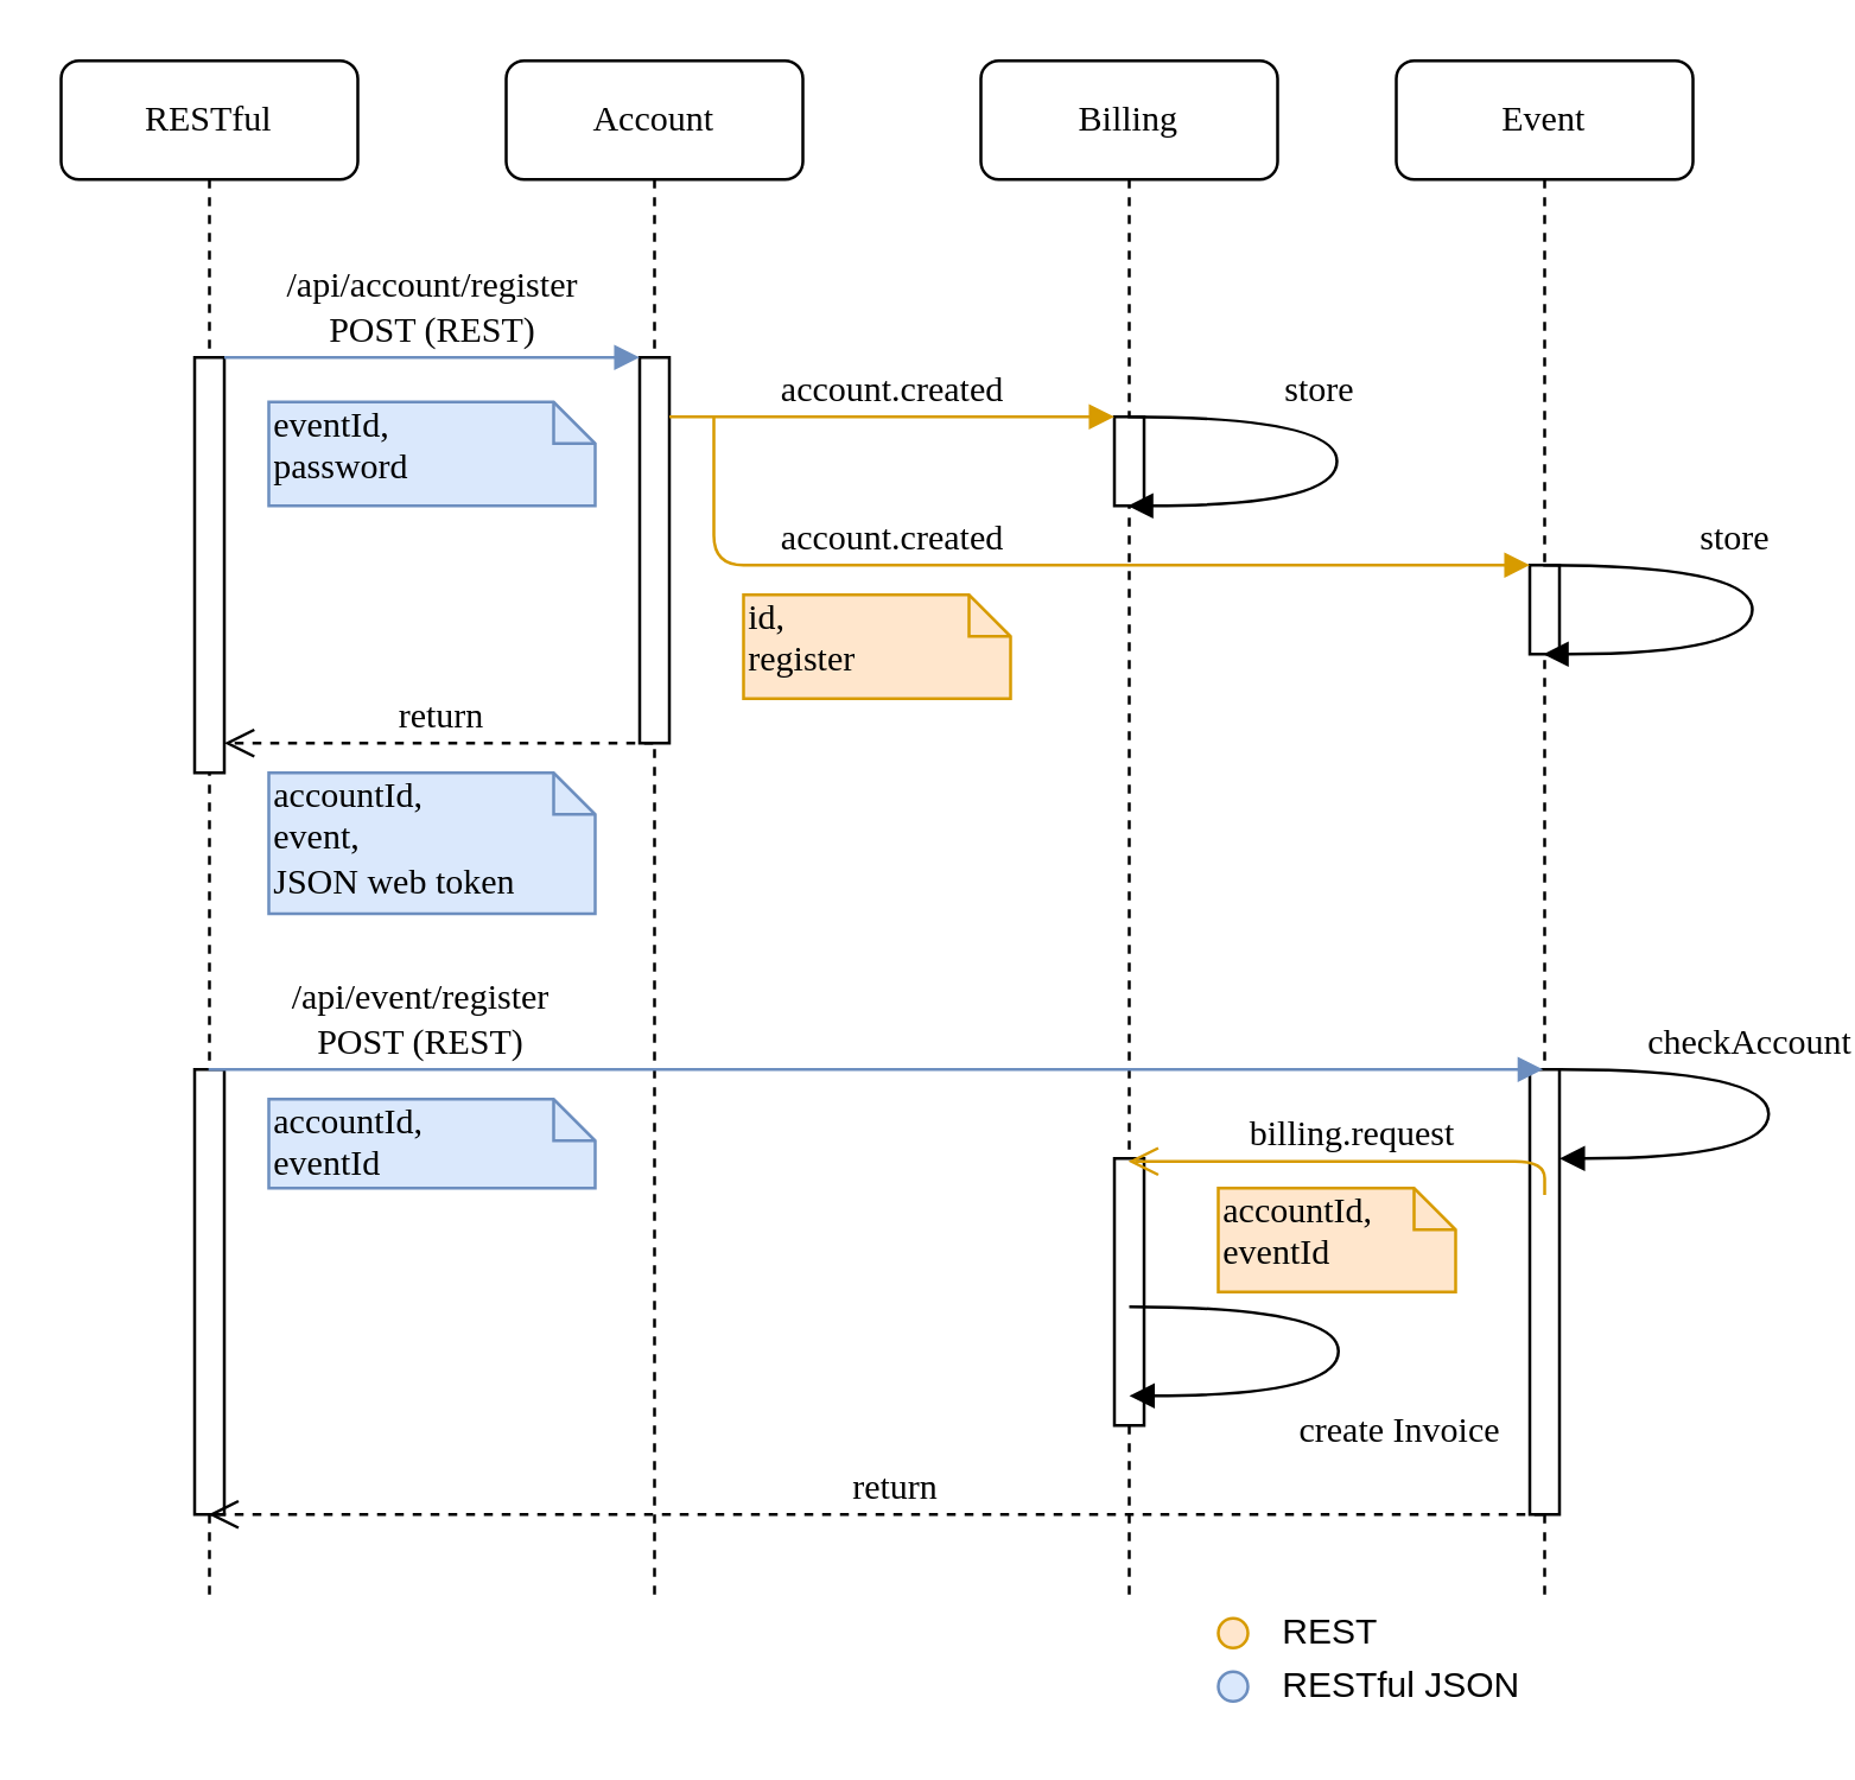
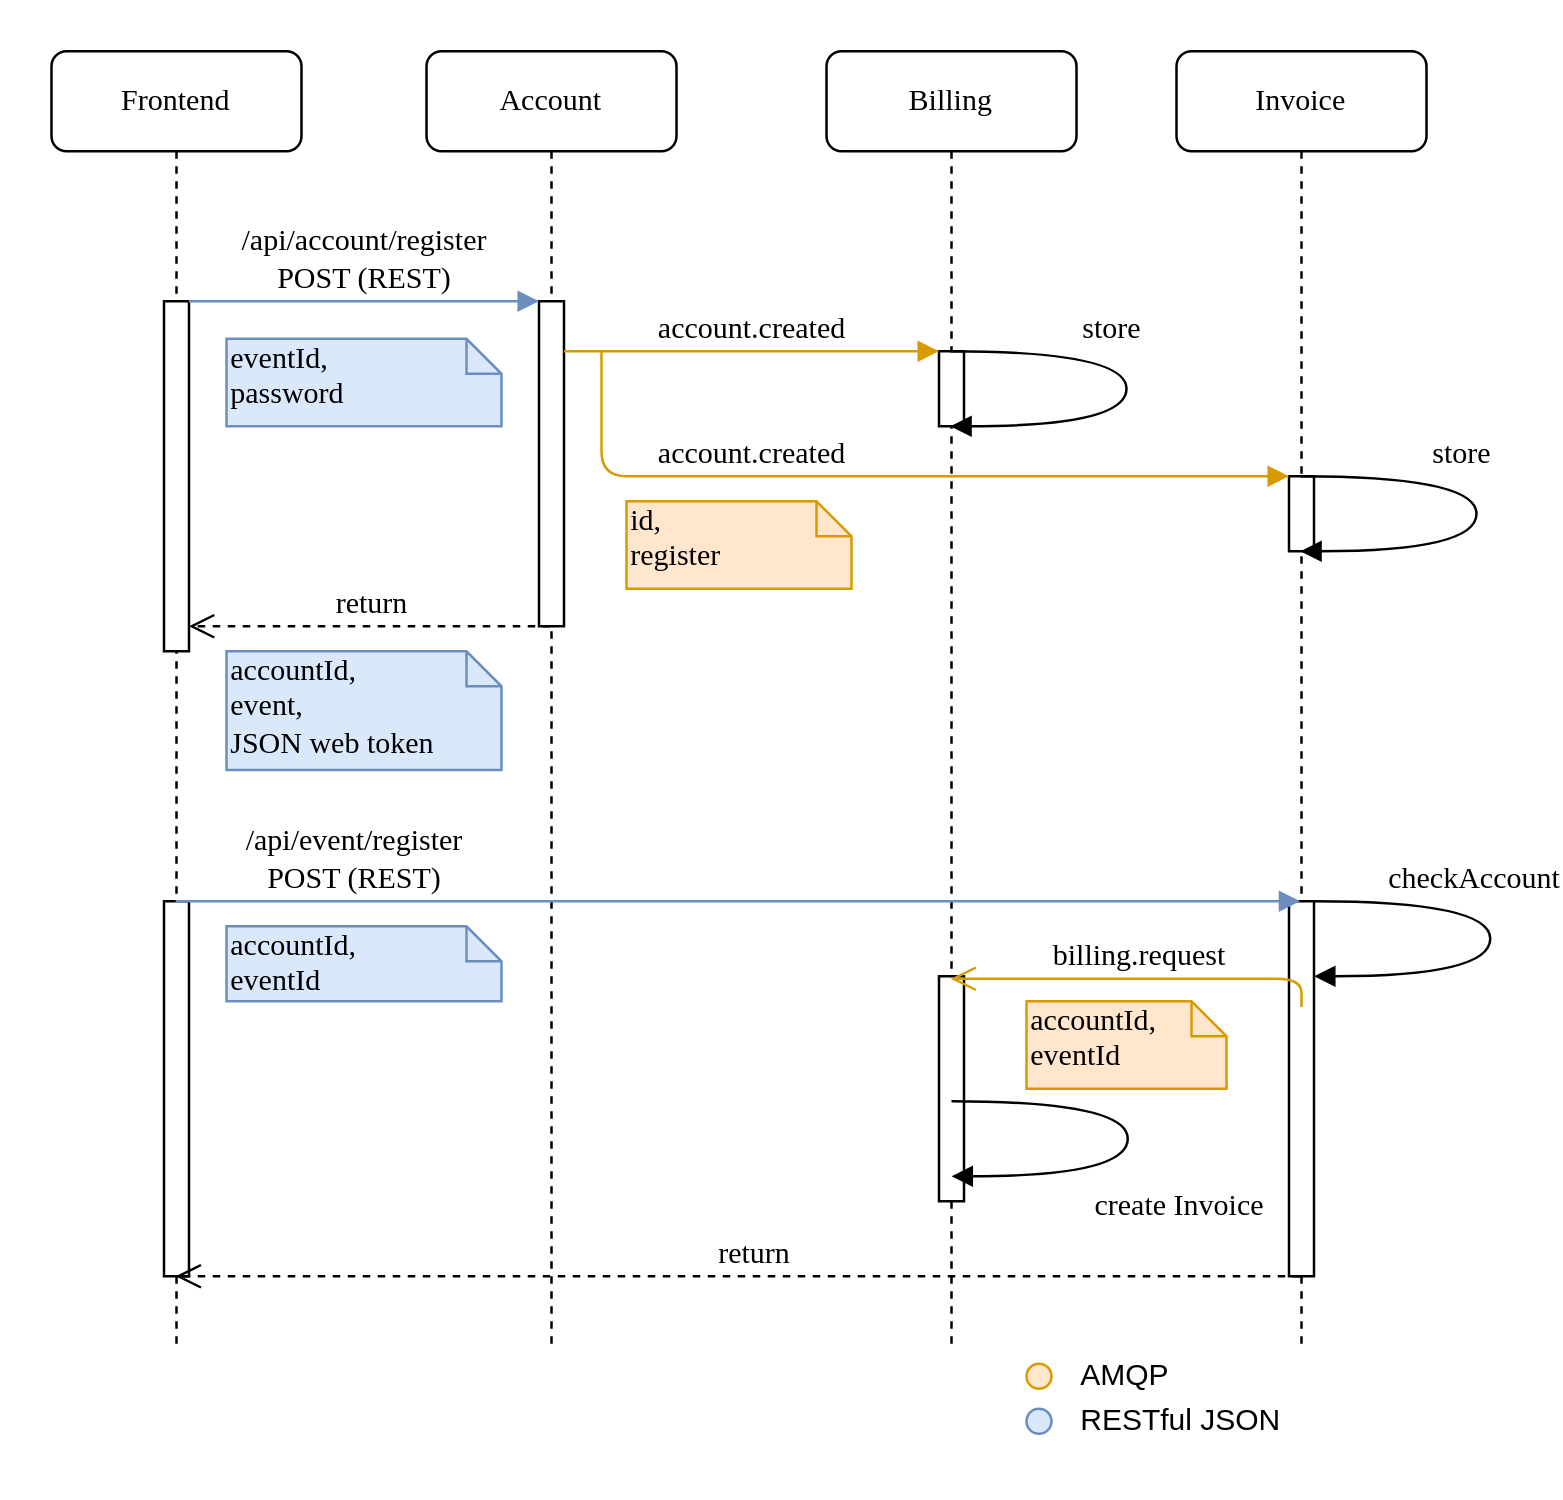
  <mxCell id="0" />
  <mxCell id="1" parent="0" />
  <mxCell id="2" value="Account" style="shape=umlLifeline;perimeter=lifelinePerimeter;whiteSpace=wrap;html=1;container=1;collapsible=0;recursiveResize=0;outlineConnect=0;rounded=1;shadow=0;comic=0;labelBackgroundColor=none;strokeWidth=1;fontFamily=Verdana;fontSize=12;align=center;" parent="1" vertex="1"><mxGeometry x="170" y="20" width="100" height="520" as="geometry" /></mxCell>
  <mxCell id="3" value="" style="html=1;points=[];perimeter=orthogonalPerimeter;rounded=0;shadow=0;comic=0;labelBackgroundColor=none;strokeWidth=1;fontFamily=Verdana;fontSize=12;align=center;" parent="2" vertex="1"><mxGeometry x="45" y="100" width="10" height="130" as="geometry" /></mxCell>
  <mxCell id="4" value="Billing" style="shape=umlLifeline;perimeter=lifelinePerimeter;whiteSpace=wrap;html=1;container=1;collapsible=0;recursiveResize=0;outlineConnect=0;rounded=1;shadow=0;comic=0;labelBackgroundColor=none;strokeWidth=1;fontFamily=Verdana;fontSize=12;align=center;" parent="1" vertex="1"><mxGeometry x="330" y="20" width="100" height="520" as="geometry" /></mxCell>
  <mxCell id="5" value="" style="html=1;points=[];perimeter=orthogonalPerimeter;rounded=0;shadow=0;comic=0;labelBackgroundColor=none;strokeWidth=1;fontFamily=Verdana;fontSize=12;align=center;" parent="4" vertex="1"><mxGeometry x="45" y="120" width="10" height="30" as="geometry" /></mxCell>
  <mxCell id="6" value="" style="html=1;points=[];perimeter=orthogonalPerimeter;rounded=0;shadow=0;comic=0;labelBackgroundColor=none;strokeWidth=1;fontFamily=Verdana;fontSize=12;align=center;" parent="4" vertex="1"><mxGeometry x="45" y="370" width="10" height="90" as="geometry" /></mxCell>
- <mxCell id="7" value="Event" style="shape=umlLifeline;perimeter=lifelinePerimeter;whiteSpace=wrap;html=1;container=1;collapsible=0;recursiveResize=0;outlineConnect=0;rounded=1;shadow=0;comic=0;labelBackgroundColor=none;strokeWidth=1;fontFamily=Verdana;fontSize=12;align=center;" parent="1" vertex="1"><mxGeometry x="470" y="20" width="100" height="520" as="geometry" /></mxCell>
+ <mxCell id="7" value="Invoice" style="shape=umlLifeline;perimeter=lifelinePerimeter;whiteSpace=wrap;html=1;container=1;collapsible=0;recursiveResize=0;outlineConnect=0;rounded=1;shadow=0;comic=0;labelBackgroundColor=none;strokeWidth=1;fontFamily=Verdana;fontSize=12;align=center;" parent="1" vertex="1"><mxGeometry x="470" y="20" width="100" height="520" as="geometry" /></mxCell>
  <mxCell id="8" value="" style="html=1;points=[];perimeter=orthogonalPerimeter;rounded=0;shadow=0;comic=0;labelBackgroundColor=none;strokeWidth=1;fontFamily=Verdana;fontSize=12;align=center;" parent="7" vertex="1"><mxGeometry x="45" y="170" width="10" height="30" as="geometry" /></mxCell>
  <mxCell id="9" value="" style="html=1;points=[];perimeter=orthogonalPerimeter;rounded=0;shadow=0;comic=0;labelBackgroundColor=none;strokeWidth=1;fontFamily=Verdana;fontSize=12;align=center;" parent="7" vertex="1"><mxGeometry x="45" y="340" width="10" height="150" as="geometry" /></mxCell>
  <mxCell id="10" value="checkAccount" style="html=1;verticalAlign=bottom;endArrow=block;labelBackgroundColor=none;fontFamily=Verdana;fontSize=12;elbow=vertical;edgeStyle=orthogonalEdgeStyle;curved=1;" parent="7" edge="1"><mxGeometry x="-0.248" relative="1" as="geometry"><mxPoint x="55" y="340" as="sourcePoint" /><mxPoint x="55" y="370" as="targetPoint" /><Array as="points"><mxPoint x="125.5" y="340" /><mxPoint x="125.5" y="370" /></Array><mxPoint as="offset" /></mxGeometry></mxCell>
- <mxCell id="11" value="RESTful" style="shape=umlLifeline;perimeter=lifelinePerimeter;whiteSpace=wrap;html=1;container=1;collapsible=0;recursiveResize=0;outlineConnect=0;rounded=1;shadow=0;comic=0;labelBackgroundColor=none;strokeWidth=1;fontFamily=Verdana;fontSize=12;align=center;" parent="1" vertex="1"><mxGeometry x="20" y="20" width="100" height="520" as="geometry" /></mxCell>
+ <mxCell id="11" value="Frontend" style="shape=umlLifeline;perimeter=lifelinePerimeter;whiteSpace=wrap;html=1;container=1;collapsible=0;recursiveResize=0;outlineConnect=0;rounded=1;shadow=0;comic=0;labelBackgroundColor=none;strokeWidth=1;fontFamily=Verdana;fontSize=12;align=center;" parent="1" vertex="1"><mxGeometry x="20" y="20" width="100" height="520" as="geometry" /></mxCell>
  <mxCell id="12" value="" style="html=1;points=[];perimeter=orthogonalPerimeter;rounded=0;shadow=0;comic=0;labelBackgroundColor=none;strokeWidth=1;fontFamily=Verdana;fontSize=12;align=center;" parent="11" vertex="1"><mxGeometry x="45" y="100" width="10" height="140" as="geometry" /></mxCell>
  <mxCell id="13" value="" style="html=1;points=[];perimeter=orthogonalPerimeter;rounded=0;shadow=0;comic=0;labelBackgroundColor=none;strokeWidth=1;fontFamily=Verdana;fontSize=12;align=center;" parent="11" vertex="1"><mxGeometry x="45" y="340" width="10" height="150" as="geometry" /></mxCell>
  <mxCell id="14" value="account.created" style="html=1;verticalAlign=bottom;endArrow=block;labelBackgroundColor=none;fontFamily=Verdana;fontSize=12;edgeStyle=elbowEdgeStyle;elbow=vertical;fillColor=#ffe6cc;strokeColor=#d79b00;" parent="1" target="8" edge="1"><mxGeometry x="-0.323" relative="1" as="geometry"><mxPoint x="240" y="140" as="sourcePoint" /><Array as="points"><mxPoint x="380" y="190" /><mxPoint x="440" y="200" /><mxPoint x="420" y="220" /><mxPoint x="390" y="160" /></Array><mxPoint as="offset" /></mxGeometry></mxCell>
  <mxCell id="15" value="return" style="html=1;verticalAlign=bottom;endArrow=open;dashed=1;endSize=8;labelBackgroundColor=none;fontFamily=Verdana;fontSize=12;edgeStyle=elbowEdgeStyle;elbow=vertical;" parent="1" source="2" target="12" edge="1"><mxGeometry relative="1" as="geometry"><mxPoint x="730" y="566" as="targetPoint" /><Array as="points"><mxPoint x="150" y="250" /><mxPoint x="140" y="280" /></Array><mxPoint x="800" y="540" as="sourcePoint" /></mxGeometry></mxCell>
  <mxCell id="16" value="/api/account/register&lt;br&gt;POST (REST)" style="html=1;verticalAlign=bottom;endArrow=block;entryX=0;entryY=0;labelBackgroundColor=none;fontFamily=Verdana;fontSize=12;edgeStyle=elbowEdgeStyle;elbow=vertical;fillColor=#dae8fc;strokeColor=#6c8ebf;" parent="1" source="12" target="3" edge="1"><mxGeometry relative="1" as="geometry"><mxPoint x="150" y="130" as="sourcePoint" /></mxGeometry></mxCell>
  <mxCell id="17" value="account.created" style="html=1;verticalAlign=bottom;endArrow=block;entryX=0;entryY=0;labelBackgroundColor=none;fontFamily=Verdana;fontSize=12;edgeStyle=elbowEdgeStyle;elbow=vertical;fillColor=#ffe6cc;strokeColor=#d79b00;" parent="1" source="3" target="5" edge="1"><mxGeometry relative="1" as="geometry"><mxPoint x="300" y="140" as="sourcePoint" /></mxGeometry></mxCell>
  <mxCell id="18" value="eventId, &lt;br&gt;password" style="shape=note;whiteSpace=wrap;html=1;size=14;verticalAlign=top;align=left;spacingTop=-6;rounded=0;shadow=0;comic=0;labelBackgroundColor=none;strokeWidth=1;fontFamily=Verdana;fontSize=12;fillColor=#dae8fc;strokeColor=#6c8ebf;" parent="1" vertex="1"><mxGeometry x="90" y="135" width="110" height="35" as="geometry" /></mxCell>
  <mxCell id="19" value="accountId,&lt;br&gt;eventId" style="shape=note;whiteSpace=wrap;html=1;size=14;verticalAlign=top;align=left;spacingTop=-6;rounded=0;shadow=0;comic=0;labelBackgroundColor=none;strokeWidth=1;fontFamily=Verdana;fontSize=12;fillColor=#ffe6cc;strokeColor=#d79b00;" parent="1" vertex="1"><mxGeometry x="410" y="400" width="80" height="35" as="geometry" /></mxCell>
  <mxCell id="20" value="store" style="html=1;verticalAlign=bottom;endArrow=block;labelBackgroundColor=none;fontFamily=Verdana;fontSize=12;elbow=vertical;edgeStyle=orthogonalEdgeStyle;curved=1;" parent="1" source="4" target="4" edge="1"><mxGeometry x="-0.248" relative="1" as="geometry"><mxPoint x="395" y="170" as="sourcePoint" /><mxPoint x="400" y="300" as="targetPoint" /><Array as="points"><mxPoint x="450" y="140" /><mxPoint x="450" y="170" /></Array><mxPoint as="offset" /></mxGeometry></mxCell>
  <mxCell id="21" value="store" style="html=1;verticalAlign=bottom;endArrow=block;labelBackgroundColor=none;fontFamily=Verdana;fontSize=12;elbow=vertical;edgeStyle=orthogonalEdgeStyle;curved=1;" parent="1" source="7" target="7" edge="1"><mxGeometry x="-0.248" relative="1" as="geometry"><mxPoint x="530" y="190" as="sourcePoint" /><mxPoint x="530" y="210" as="targetPoint" /><Array as="points"><mxPoint x="590" y="190" /><mxPoint x="590" y="220" /></Array><mxPoint as="offset" /></mxGeometry></mxCell>
  <mxCell id="22" value="accountId,&lt;br&gt;event,&lt;br&gt;JSON web token" style="shape=note;whiteSpace=wrap;html=1;size=14;verticalAlign=top;align=left;spacingTop=-6;rounded=0;shadow=0;comic=0;labelBackgroundColor=none;strokeWidth=1;fontFamily=Verdana;fontSize=12;fillColor=#dae8fc;strokeColor=#6c8ebf;" parent="1" vertex="1"><mxGeometry x="90" y="260" width="110" height="47.5" as="geometry" /></mxCell>
  <mxCell id="23" value="/api/event/register&lt;br&gt;POST (REST)" style="html=1;verticalAlign=bottom;endArrow=block;labelBackgroundColor=none;fontFamily=Verdana;fontSize=12;edgeStyle=elbowEdgeStyle;elbow=vertical;fillColor=#dae8fc;strokeColor=#6c8ebf;" parent="1" edge="1"><mxGeometry x="-0.598" y="-20" relative="1" as="geometry"><mxPoint x="69.667" y="360" as="sourcePoint" /><mxPoint x="519.5" y="360" as="targetPoint" /><Array as="points"><mxPoint x="160" y="360" /><mxPoint x="180" y="380" /><mxPoint x="170" y="380" /></Array><mxPoint x="-19" y="-20" as="offset" /></mxGeometry></mxCell>
  <mxCell id="24" value="accountId,&lt;br&gt;eventId" style="shape=note;whiteSpace=wrap;html=1;size=14;verticalAlign=top;align=left;spacingTop=-6;rounded=0;shadow=0;comic=0;labelBackgroundColor=none;strokeWidth=1;fontFamily=Verdana;fontSize=12;fillColor=#dae8fc;strokeColor=#6c8ebf;" parent="1" vertex="1"><mxGeometry x="90" y="370" width="110" height="30" as="geometry" /></mxCell>
  <mxCell id="25" value="return" style="html=1;verticalAlign=bottom;endArrow=open;dashed=1;endSize=8;labelBackgroundColor=none;fontFamily=Verdana;fontSize=12;edgeStyle=elbowEdgeStyle;elbow=vertical;" parent="1" edge="1"><mxGeometry x="0.674" y="-157" relative="1" as="geometry"><mxPoint x="69.667" y="510" as="targetPoint" /><Array as="points"><mxPoint x="350" y="510" /><mxPoint x="260" y="500" /><mxPoint x="143" y="460" /></Array><mxPoint x="519.5" y="510" as="sourcePoint" /><mxPoint x="158" y="157" as="offset" /></mxGeometry></mxCell>
  <mxCell id="26" value="billing.request" style="html=1;verticalAlign=bottom;endArrow=open;endSize=8;labelBackgroundColor=none;fontFamily=Verdana;fontSize=12;edgeStyle=elbowEdgeStyle;elbow=vertical;exitX=0.5;exitY=0.282;exitDx=0;exitDy=0;exitPerimeter=0;fillColor=#ffe6cc;strokeColor=#d79b00;" parent="1" source="9" edge="1"><mxGeometry x="0.002" relative="1" as="geometry"><mxPoint x="379.667" y="391" as="targetPoint" /><Array as="points"><mxPoint x="420" y="391" /><mxPoint x="470" y="400" /><mxPoint x="470" y="391" /><mxPoint x="420" y="410" /><mxPoint x="480" y="390" /><mxPoint x="480" y="420" /><mxPoint x="450" y="520" /></Array><mxPoint x="510" y="390" as="sourcePoint" /><mxPoint as="offset" /></mxGeometry></mxCell>
  <mxCell id="27" value="create Invoice" style="html=1;verticalAlign=bottom;endArrow=block;labelBackgroundColor=none;fontFamily=Verdana;fontSize=12;elbow=vertical;edgeStyle=orthogonalEdgeStyle;curved=1;" parent="1" edge="1"><mxGeometry x="0.175" y="28" relative="1" as="geometry"><mxPoint x="380" y="440" as="sourcePoint" /><mxPoint x="380" y="470" as="targetPoint" /><Array as="points"><mxPoint x="450.5" y="440" /><mxPoint x="450.5" y="470" /></Array><mxPoint x="-8" y="21" as="offset" /></mxGeometry></mxCell>
  <mxCell id="28" value="id,&lt;br&gt;register" style="shape=note;whiteSpace=wrap;html=1;size=14;verticalAlign=top;align=left;spacingTop=-6;rounded=0;shadow=0;comic=0;labelBackgroundColor=none;strokeWidth=1;fontFamily=Verdana;fontSize=12;fillColor=#ffe6cc;strokeColor=#d79b00;" parent="1" vertex="1"><mxGeometry x="250" y="200" width="90" height="35" as="geometry" /></mxCell>
  <mxCell id="29" value="" style="ellipse;whiteSpace=wrap;html=1;fillColor=#ffe6cc;strokeColor=#d79b00;" parent="1" vertex="1"><mxGeometry x="410" y="545" width="10" height="10" as="geometry" /></mxCell>
- <mxCell id="30" value="REST&amp;nbsp;" style="text;html=1;strokeColor=none;fillColor=none;align=left;verticalAlign=middle;whiteSpace=wrap;rounded=0;" parent="1" vertex="1"><mxGeometry x="430" y="540" width="40" height="20" as="geometry" /></mxCell>
+ <mxCell id="30" value="AMQP&amp;nbsp;" style="text;html=1;strokeColor=none;fillColor=none;align=left;verticalAlign=middle;whiteSpace=wrap;rounded=0;" parent="1" vertex="1"><mxGeometry x="430" y="540" width="40" height="20" as="geometry" /></mxCell>
  <mxCell id="31" value="" style="ellipse;whiteSpace=wrap;html=1;fillColor=#dae8fc;strokeColor=#6c8ebf;" parent="1" vertex="1"><mxGeometry x="410" y="563" width="10" height="10" as="geometry" /></mxCell>
  <mxCell id="32" value="RESTful JSON" style="text;html=1;strokeColor=none;fillColor=none;align=left;verticalAlign=middle;whiteSpace=wrap;rounded=0;" parent="1" vertex="1"><mxGeometry x="430" y="558" width="90" height="20" as="geometry" /></mxCell>
